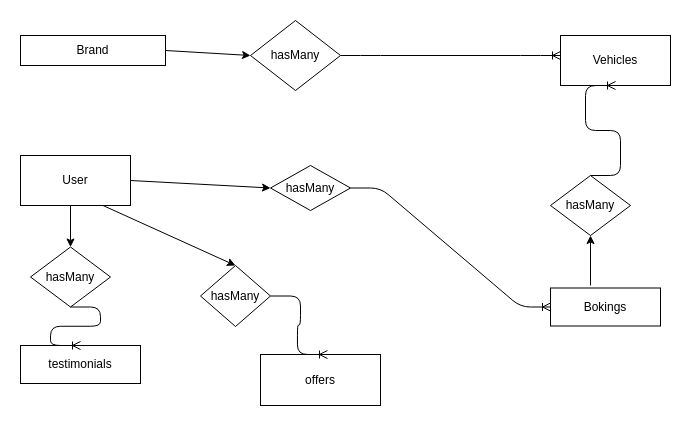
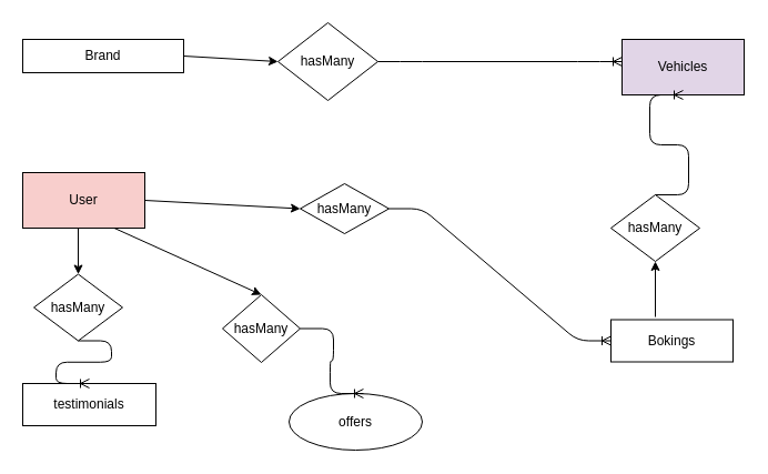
  <mxCell id="0" />
  <mxCell id="1" parent="0" />
  <mxCell id="2" value="Brand" style="rounded=0;whiteSpace=wrap;html=1;" vertex="1" parent="1"><mxGeometry x="20" y="35" width="145" height="30" as="geometry" /></mxCell>
  <mxCell id="3" value="hasMany" style="rhombus;whiteSpace=wrap;html=1;" vertex="1" parent="1"><mxGeometry x="250" y="20" width="90" height="70" as="geometry" /></mxCell>
  <mxCell id="4" value="" style="endArrow=classic;html=1;exitX=1;exitY=0.5;exitDx=0;exitDy=0;entryX=0;entryY=0.5;entryDx=0;entryDy=0;" edge="1" parent="1" source="2" target="3"><mxGeometry width="50" height="50" relative="1" as="geometry"><mxPoint x="170" y="75" as="sourcePoint" /><mxPoint x="220" y="25" as="targetPoint" /></mxGeometry></mxCell>
  <mxCell id="5" value="" style="edgeStyle=entityRelationEdgeStyle;fontSize=12;html=1;endArrow=ERoneToMany;exitX=1;exitY=0.5;exitDx=0;exitDy=0;" edge="1" parent="1" source="3"><mxGeometry width="100" height="100" relative="1" as="geometry"><mxPoint x="380" y="115" as="sourcePoint" /><mxPoint x="560" y="55" as="targetPoint" /></mxGeometry></mxCell>
- <mxCell id="6" value="Vehicles" style="rounded=0;whiteSpace=wrap;html=1;" vertex="1" parent="1"><mxGeometry x="560" y="35" width="110" height="50" as="geometry" /></mxCell>
- <mxCell id="7" value="User" style="rounded=0;whiteSpace=wrap;html=1;" vertex="1" parent="1"><mxGeometry x="20" y="155" width="110" height="50" as="geometry" /></mxCell>
+ <mxCell id="6" value="Vehicles" style="rounded=0;whiteSpace=wrap;html=1;fillColor=#e1d5e7;" vertex="1" parent="1"><mxGeometry x="560" y="35" width="110" height="50" as="geometry" /></mxCell>
+ <mxCell id="7" value="User" style="rounded=0;whiteSpace=wrap;html=1;fillColor=#f8cecc;" vertex="1" parent="1"><mxGeometry x="20" y="155" width="110" height="50" as="geometry" /></mxCell>
  <mxCell id="8" value="hasMany" style="rhombus;whiteSpace=wrap;html=1;" vertex="1" parent="1"><mxGeometry x="270" y="165" width="80" height="45" as="geometry" /></mxCell>
  <mxCell id="9" value="" style="endArrow=classic;html=1;exitX=1;exitY=0.5;exitDx=0;exitDy=0;entryX=0;entryY=0.5;entryDx=0;entryDy=0;" edge="1" parent="1" source="7" target="8"><mxGeometry width="50" height="50" relative="1" as="geometry"><mxPoint x="170" y="335" as="sourcePoint" /><mxPoint x="220" y="285" as="targetPoint" /></mxGeometry></mxCell>
  <mxCell id="10" value="Bokings" style="rounded=0;whiteSpace=wrap;html=1;" vertex="1" parent="1"><mxGeometry x="550" y="287.5" width="110" height="38" as="geometry" /></mxCell>
  <mxCell id="11" value="" style="edgeStyle=entityRelationEdgeStyle;fontSize=12;html=1;endArrow=ERoneToMany;exitX=1;exitY=0.5;exitDx=0;exitDy=0;entryX=0;entryY=0.5;entryDx=0;entryDy=0;" edge="1" parent="1" source="8" target="10"><mxGeometry width="100" height="100" relative="1" as="geometry"><mxPoint x="390" y="375" as="sourcePoint" /><mxPoint x="490" y="275" as="targetPoint" /></mxGeometry></mxCell>
  <mxCell id="12" value="" style="endArrow=classic;html=1;" edge="1" parent="1"><mxGeometry width="50" height="50" relative="1" as="geometry"><mxPoint x="590" y="285" as="sourcePoint" /><mxPoint x="590" y="235" as="targetPoint" /></mxGeometry></mxCell>
  <mxCell id="13" value="hasMany" style="rhombus;whiteSpace=wrap;html=1;" vertex="1" parent="1"><mxGeometry x="550" y="175" width="80" height="60" as="geometry" /></mxCell>
  <mxCell id="14" value="" style="edgeStyle=entityRelationEdgeStyle;fontSize=12;html=1;endArrow=ERoneToMany;entryX=0.5;entryY=1;entryDx=0;entryDy=0;exitX=0.5;exitY=0;exitDx=0;exitDy=0;" edge="1" parent="1" source="13" target="6"><mxGeometry width="100" height="100" relative="1" as="geometry"><mxPoint x="570" y="195" as="sourcePoint" /><mxPoint x="670" y="95" as="targetPoint" /></mxGeometry></mxCell>
  <mxCell id="15" value="testimonials" style="rounded=0;whiteSpace=wrap;html=1;" vertex="1" parent="1"><mxGeometry x="20" y="345" width="120" height="38" as="geometry" /></mxCell>
  <mxCell id="16" value="hasMany" style="rhombus;whiteSpace=wrap;html=1;" vertex="1" parent="1"><mxGeometry x="30" y="246.5" width="80" height="60" as="geometry" /></mxCell>
  <mxCell id="17" value="" style="endArrow=classic;html=1;entryX=0.5;entryY=0;entryDx=0;entryDy=0;" edge="1" parent="1" target="16"><mxGeometry width="50" height="50" relative="1" as="geometry"><mxPoint x="70" y="205" as="sourcePoint" /><mxPoint x="180" y="235" as="targetPoint" /></mxGeometry></mxCell>
  <mxCell id="18" value="" style="edgeStyle=entityRelationEdgeStyle;fontSize=12;html=1;endArrow=ERoneToMany;exitX=0.5;exitY=1;exitDx=0;exitDy=0;entryX=0.5;entryY=0;entryDx=0;entryDy=0;" edge="1" parent="1" source="16" target="15"><mxGeometry width="100" height="100" relative="1" as="geometry"><mxPoint x="280" y="375" as="sourcePoint" /><mxPoint x="380" y="275" as="targetPoint" /></mxGeometry></mxCell>
- <mxCell id="19" value="offers" style="rounded=0;whiteSpace=wrap;html=1;" vertex="1" parent="1"><mxGeometry x="260" y="354" width="120" height="51" as="geometry" /></mxCell>
+ <mxCell id="19" value="offers" style="ellipse;whiteSpace=wrap;html=1;" vertex="1" parent="1"><mxGeometry x="260" y="354" width="120" height="51" as="geometry" /></mxCell>
  <mxCell id="20" value="hasMany" style="rhombus;whiteSpace=wrap;html=1;" vertex="1" parent="1"><mxGeometry x="200" y="265" width="70" height="61" as="geometry" /></mxCell>
  <mxCell id="21" value="" style="endArrow=classic;html=1;exitX=0.75;exitY=1;exitDx=0;exitDy=0;entryX=0.5;entryY=0;entryDx=0;entryDy=0;" edge="1" parent="1" source="7" target="20"><mxGeometry width="50" height="50" relative="1" as="geometry"><mxPoint x="170" y="285" as="sourcePoint" /><mxPoint x="220" y="235" as="targetPoint" /></mxGeometry></mxCell>
  <mxCell id="22" value="" style="edgeStyle=entityRelationEdgeStyle;fontSize=12;html=1;endArrow=ERoneToMany;exitX=1;exitY=0.5;exitDx=0;exitDy=0;entryX=0.558;entryY=0;entryDx=0;entryDy=0;entryPerimeter=0;" edge="1" parent="1" source="20" target="19"><mxGeometry width="100" height="100" relative="1" as="geometry"><mxPoint x="320" y="375" as="sourcePoint" /><mxPoint x="420" y="275" as="targetPoint" /></mxGeometry></mxCell>
